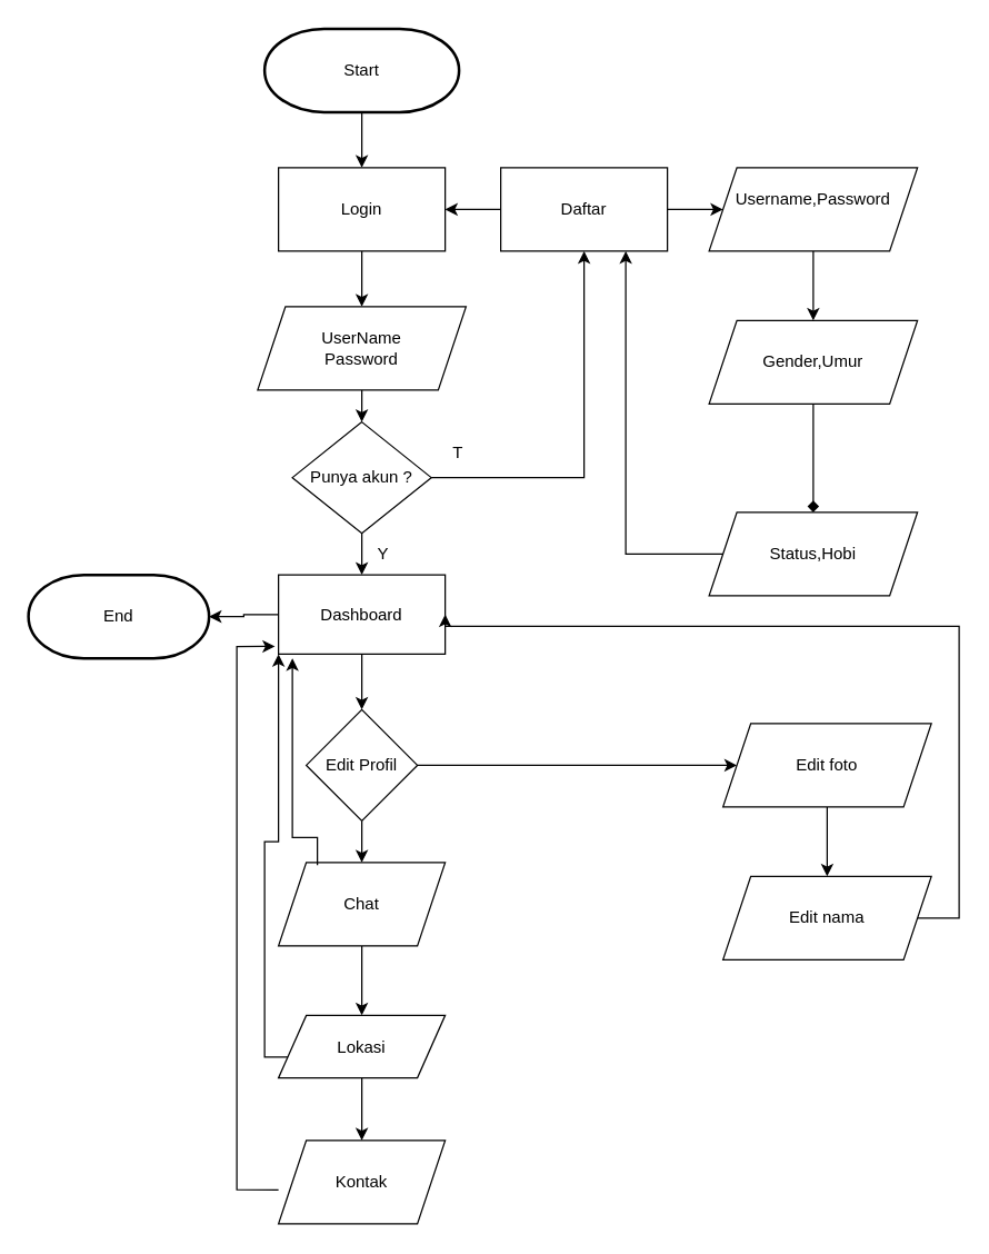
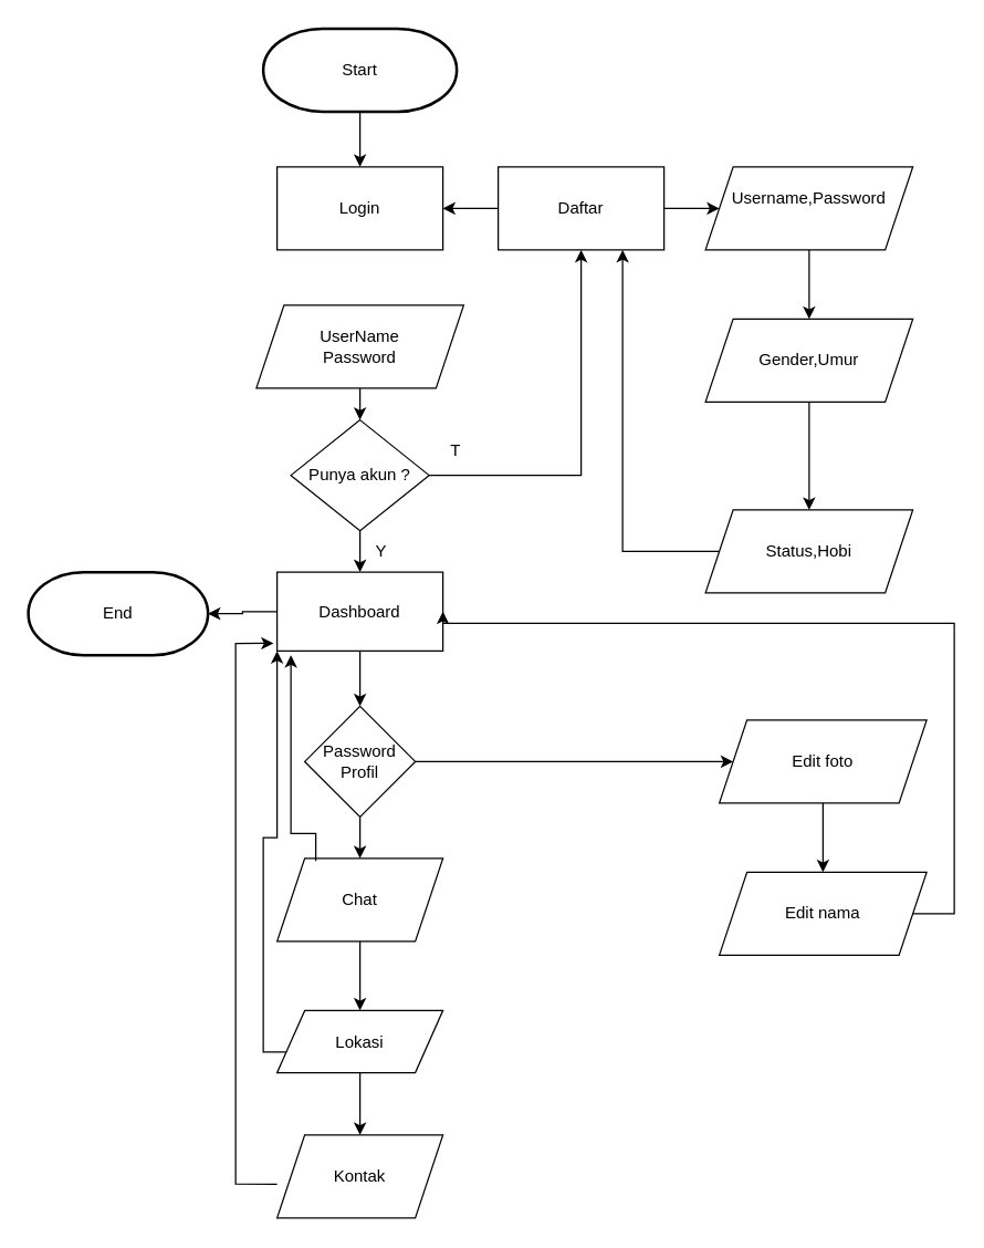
  <mxCell id="0" />
  <mxCell id="1" parent="0" />
  <mxCell id="2" value="Login" style="rounded=0;whiteSpace=wrap;html=1;" vertex="1" parent="1"><mxGeometry x="200" y="120" width="120" height="60" as="geometry" /></mxCell>
  <mxCell id="3" value="Start" style="strokeWidth=2;html=1;shape=mxgraph.flowchart.terminator;whiteSpace=wrap;" vertex="1" parent="1"><mxGeometry x="190" y="20" width="140" height="60" as="geometry" /></mxCell>
  <mxCell id="4" value="" style="endArrow=classic;html=1;rounded=0;" edge="1" parent="1"><mxGeometry width="50" height="50" relative="1" as="geometry"><mxPoint x="260" y="80" as="sourcePoint" /><mxPoint x="260" y="120" as="targetPoint" /></mxGeometry></mxCell>
- <mxCell id="5" value="" style="endArrow=classic;html=1;rounded=0;exitX=0.5;exitY=1;exitDx=0;exitDy=0;" edge="1" parent="1" source="2" target="7"><mxGeometry width="50" height="50" relative="1" as="geometry"><mxPoint x="290" y="280" as="sourcePoint" /><mxPoint x="260" y="210" as="targetPoint" /></mxGeometry></mxCell>
  <mxCell id="6" value="" style="edgeStyle=orthogonalEdgeStyle;rounded=0;orthogonalLoop=1;jettySize=auto;html=1;" edge="1" parent="1" source="7" target="10"><mxGeometry relative="1" as="geometry" /></mxCell>
  <mxCell id="7" value="&lt;div&gt;UserName &lt;br&gt;&lt;/div&gt;&lt;div&gt;Password&lt;br&gt;&lt;/div&gt;" style="shape=parallelogram;perimeter=parallelogramPerimeter;whiteSpace=wrap;html=1;fixedSize=1;" vertex="1" parent="1"><mxGeometry x="185" y="220" width="150" height="60" as="geometry" /></mxCell>
  <mxCell id="8" value="" style="edgeStyle=orthogonalEdgeStyle;rounded=0;orthogonalLoop=1;jettySize=auto;html=1;" edge="1" parent="1" source="10" target="13"><mxGeometry relative="1" as="geometry" /></mxCell>
  <mxCell id="9" value="" style="edgeStyle=orthogonalEdgeStyle;rounded=0;orthogonalLoop=1;jettySize=auto;html=1;" edge="1" parent="1" source="10" target="16"><mxGeometry relative="1" as="geometry" /></mxCell>
  <mxCell id="10" value="Punya akun ?" style="rhombus;whiteSpace=wrap;html=1;" vertex="1" parent="1"><mxGeometry x="210" y="303" width="100" height="80" as="geometry" /></mxCell>
  <mxCell id="11" style="edgeStyle=orthogonalEdgeStyle;rounded=0;orthogonalLoop=1;jettySize=auto;html=1;entryX=1;entryY=0.5;entryDx=0;entryDy=0;" edge="1" parent="1" source="13" target="2"><mxGeometry relative="1" as="geometry" /></mxCell>
  <mxCell id="12" value="" style="edgeStyle=orthogonalEdgeStyle;rounded=0;orthogonalLoop=1;jettySize=auto;html=1;" edge="1" parent="1" source="13" target="20"><mxGeometry relative="1" as="geometry" /></mxCell>
  <mxCell id="13" value="Daftar" style="whiteSpace=wrap;html=1;" vertex="1" parent="1"><mxGeometry x="360" y="120" width="120" height="60" as="geometry" /></mxCell>
  <mxCell id="14" style="edgeStyle=orthogonalEdgeStyle;rounded=0;orthogonalLoop=1;jettySize=auto;html=1;" edge="1" parent="1" source="16" target="39"><mxGeometry relative="1" as="geometry" /></mxCell>
  <mxCell id="15" style="edgeStyle=orthogonalEdgeStyle;rounded=0;orthogonalLoop=1;jettySize=auto;html=1;entryX=0.5;entryY=0;entryDx=0;entryDy=0;" edge="1" parent="1" source="16" target="34"><mxGeometry relative="1" as="geometry" /></mxCell>
  <mxCell id="16" value="Dashboard" style="whiteSpace=wrap;html=1;" vertex="1" parent="1"><mxGeometry x="200" y="413" width="120" height="57" as="geometry" /></mxCell>
  <mxCell id="17" value="Y" style="text;html=1;align=center;verticalAlign=middle;resizable=0;points=[];autosize=1;strokeColor=none;fillColor=none;" vertex="1" parent="1"><mxGeometry x="260" y="383" width="30" height="30" as="geometry" /></mxCell>
  <mxCell id="18" value="T" style="text;html=1;align=center;verticalAlign=middle;resizable=0;points=[];autosize=1;strokeColor=none;fillColor=none;" vertex="1" parent="1"><mxGeometry x="314" y="310" width="30" height="30" as="geometry" /></mxCell>
  <mxCell id="19" value="" style="edgeStyle=orthogonalEdgeStyle;rounded=0;orthogonalLoop=1;jettySize=auto;html=1;" edge="1" parent="1" source="20" target="22"><mxGeometry relative="1" as="geometry" /></mxCell>
  <mxCell id="20" value="&lt;div&gt;Username,Password&lt;/div&gt;&lt;div&gt;&lt;br&gt;&lt;/div&gt;" style="shape=parallelogram;perimeter=parallelogramPerimeter;whiteSpace=wrap;html=1;fixedSize=1;" vertex="1" parent="1"><mxGeometry x="510" y="120" width="150" height="60" as="geometry" /></mxCell>
- <mxCell id="21" value="" style="edgeStyle=orthogonalEdgeStyle;rounded=0;orthogonalLoop=1;jettySize=auto;html=1;endArrow=diamond;" edge="1" parent="1" source="22" target="24"><mxGeometry relative="1" as="geometry" /></mxCell>
+ <mxCell id="21" value="" style="edgeStyle=orthogonalEdgeStyle;rounded=0;orthogonalLoop=1;jettySize=auto;html=1;" edge="1" parent="1" source="22" target="24"><mxGeometry relative="1" as="geometry" /></mxCell>
  <mxCell id="22" value="Gender,Umur" style="shape=parallelogram;perimeter=parallelogramPerimeter;whiteSpace=wrap;html=1;fixedSize=1;" vertex="1" parent="1"><mxGeometry x="510" y="230" width="150" height="60" as="geometry" /></mxCell>
  <mxCell id="23" style="edgeStyle=orthogonalEdgeStyle;rounded=0;orthogonalLoop=1;jettySize=auto;html=1;entryX=0.75;entryY=1;entryDx=0;entryDy=0;" edge="1" parent="1" source="24" target="13"><mxGeometry relative="1" as="geometry" /></mxCell>
  <mxCell id="24" value="Status,Hobi" style="shape=parallelogram;perimeter=parallelogramPerimeter;whiteSpace=wrap;html=1;fixedSize=1;" vertex="1" parent="1"><mxGeometry x="510" y="368" width="150" height="60" as="geometry" /></mxCell>
  <mxCell id="25" value="" style="edgeStyle=orthogonalEdgeStyle;rounded=0;orthogonalLoop=1;jettySize=auto;html=1;" edge="1" parent="1" source="26" target="29"><mxGeometry relative="1" as="geometry" /></mxCell>
  <mxCell id="26" value="Chat" style="shape=parallelogram;perimeter=parallelogramPerimeter;whiteSpace=wrap;html=1;fixedSize=1;" vertex="1" parent="1"><mxGeometry x="200" y="620" width="120" height="60" as="geometry" /></mxCell>
  <mxCell id="27" value="" style="edgeStyle=orthogonalEdgeStyle;rounded=0;orthogonalLoop=1;jettySize=auto;html=1;" edge="1" parent="1" source="29" target="31"><mxGeometry relative="1" as="geometry" /></mxCell>
  <mxCell id="28" style="edgeStyle=orthogonalEdgeStyle;rounded=0;orthogonalLoop=1;jettySize=auto;html=1;entryX=0;entryY=1;entryDx=0;entryDy=0;" edge="1" parent="1" source="29" target="16"><mxGeometry relative="1" as="geometry"><Array as="points"><mxPoint x="190" y="760" /><mxPoint x="190" y="605" /><mxPoint x="200" y="605" /></Array></mxGeometry></mxCell>
  <mxCell id="29" value="Lokasi " style="shape=parallelogram;perimeter=parallelogramPerimeter;whiteSpace=wrap;html=1;fixedSize=1;" vertex="1" parent="1"><mxGeometry x="200" y="730" width="120" height="45" as="geometry" /></mxCell>
  <mxCell id="30" style="edgeStyle=orthogonalEdgeStyle;rounded=0;orthogonalLoop=1;jettySize=auto;html=1;entryX=-0.021;entryY=0.866;entryDx=0;entryDy=0;entryPerimeter=0;" edge="1" parent="1"><mxGeometry relative="1" as="geometry"><mxPoint x="200" y="855.52" as="sourcePoint" /><mxPoint x="197.48" y="464.48" as="targetPoint" /><Array as="points"><mxPoint x="170" y="856" /><mxPoint x="170" y="465" /></Array></mxGeometry></mxCell>
  <mxCell id="31" value="Kontak" style="shape=parallelogram;perimeter=parallelogramPerimeter;whiteSpace=wrap;html=1;fixedSize=1;" vertex="1" parent="1"><mxGeometry x="200" y="820" width="120" height="60" as="geometry" /></mxCell>
  <mxCell id="32" style="edgeStyle=orthogonalEdgeStyle;rounded=0;orthogonalLoop=1;jettySize=auto;html=1;" edge="1" parent="1" source="34" target="26"><mxGeometry relative="1" as="geometry" /></mxCell>
  <mxCell id="33" style="edgeStyle=orthogonalEdgeStyle;rounded=0;orthogonalLoop=1;jettySize=auto;html=1;" edge="1" parent="1" source="34" target="36"><mxGeometry relative="1" as="geometry" /></mxCell>
- <mxCell id="34" value="Edit Profil" style="rhombus;whiteSpace=wrap;html=1;" vertex="1" parent="1"><mxGeometry x="220" y="510" width="80" height="80" as="geometry" /></mxCell>
+ <mxCell id="34" value="Password Profil" style="rhombus;whiteSpace=wrap;html=1;" vertex="1" parent="1"><mxGeometry x="220" y="510" width="80" height="80" as="geometry" /></mxCell>
  <mxCell id="35" value="" style="edgeStyle=orthogonalEdgeStyle;rounded=0;orthogonalLoop=1;jettySize=auto;html=1;" edge="1" parent="1" source="36" target="38"><mxGeometry relative="1" as="geometry" /></mxCell>
  <mxCell id="36" value="Edit foto" style="shape=parallelogram;perimeter=parallelogramPerimeter;whiteSpace=wrap;html=1;fixedSize=1;" vertex="1" parent="1"><mxGeometry x="520" y="520" width="150" height="60" as="geometry" /></mxCell>
  <mxCell id="37" style="edgeStyle=orthogonalEdgeStyle;rounded=0;orthogonalLoop=1;jettySize=auto;html=1;entryX=1;entryY=0.5;entryDx=0;entryDy=0;" edge="1" parent="1" source="38" target="16"><mxGeometry relative="1" as="geometry"><Array as="points"><mxPoint x="690" y="660" /><mxPoint x="690" y="450" /></Array></mxGeometry></mxCell>
  <mxCell id="38" value="Edit nama" style="shape=parallelogram;perimeter=parallelogramPerimeter;whiteSpace=wrap;html=1;fixedSize=1;" vertex="1" parent="1"><mxGeometry x="520" y="630" width="150" height="60" as="geometry" /></mxCell>
  <mxCell id="39" value="End" style="strokeWidth=2;html=1;shape=mxgraph.flowchart.terminator;whiteSpace=wrap;" vertex="1" parent="1"><mxGeometry x="20" y="413" width="130" height="60" as="geometry" /></mxCell>
  <mxCell id="40" style="edgeStyle=orthogonalEdgeStyle;rounded=0;orthogonalLoop=1;jettySize=auto;html=1;entryX=0.1;entryY=0.967;entryDx=0;entryDy=0;entryPerimeter=0;" edge="1" parent="1"><mxGeometry relative="1" as="geometry"><mxPoint x="228" y="621.98" as="sourcePoint" /><mxPoint x="210" y="473" as="targetPoint" /><Array as="points"><mxPoint x="228" y="601.98" /><mxPoint x="210" y="601.98" /></Array></mxGeometry></mxCell>
